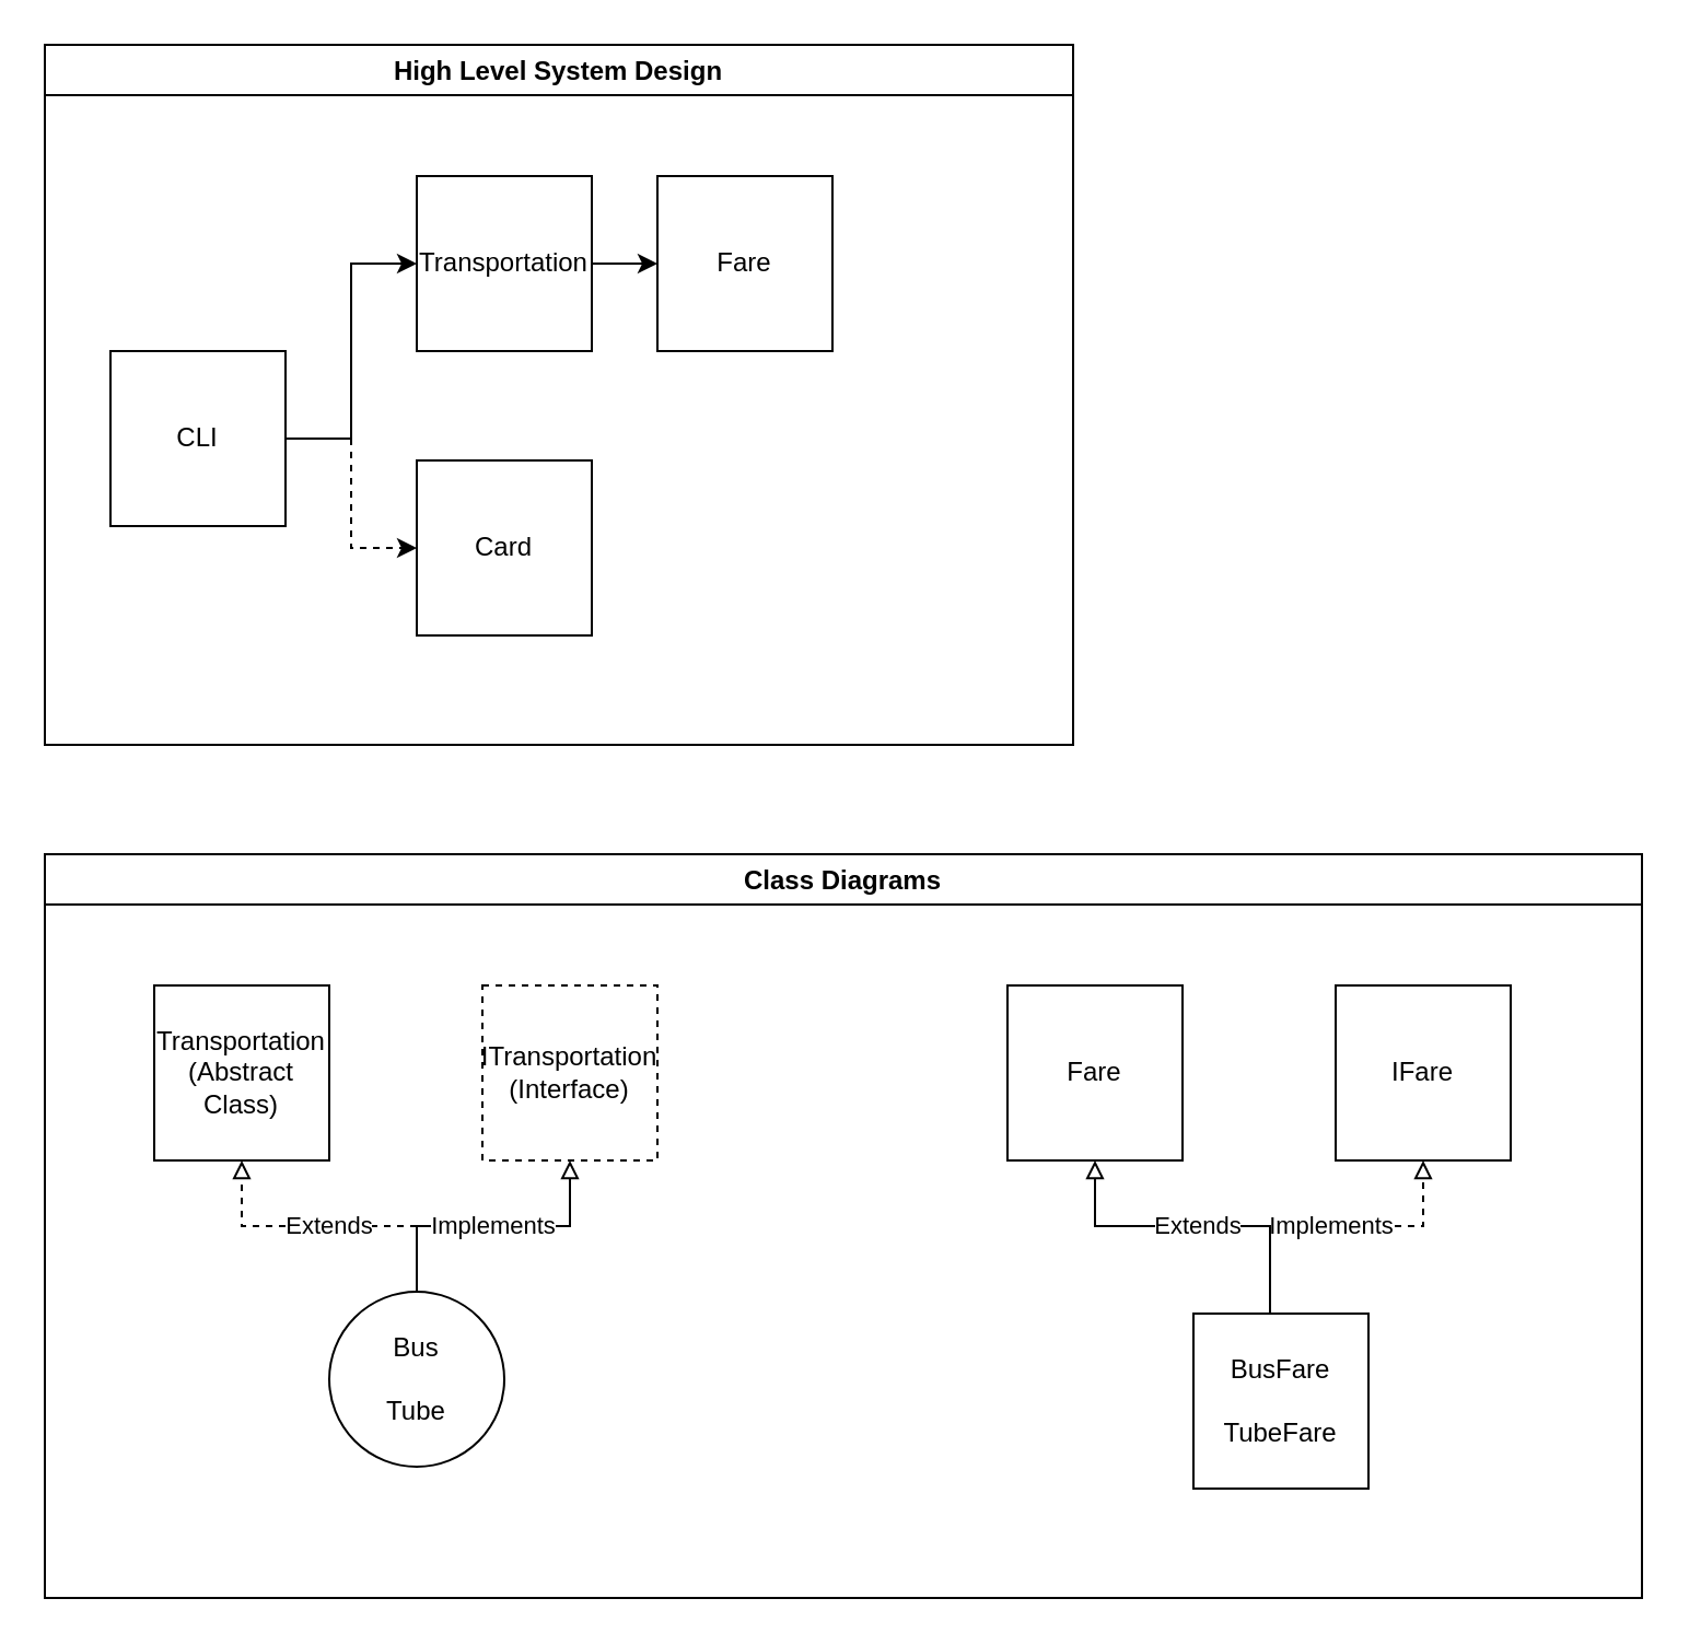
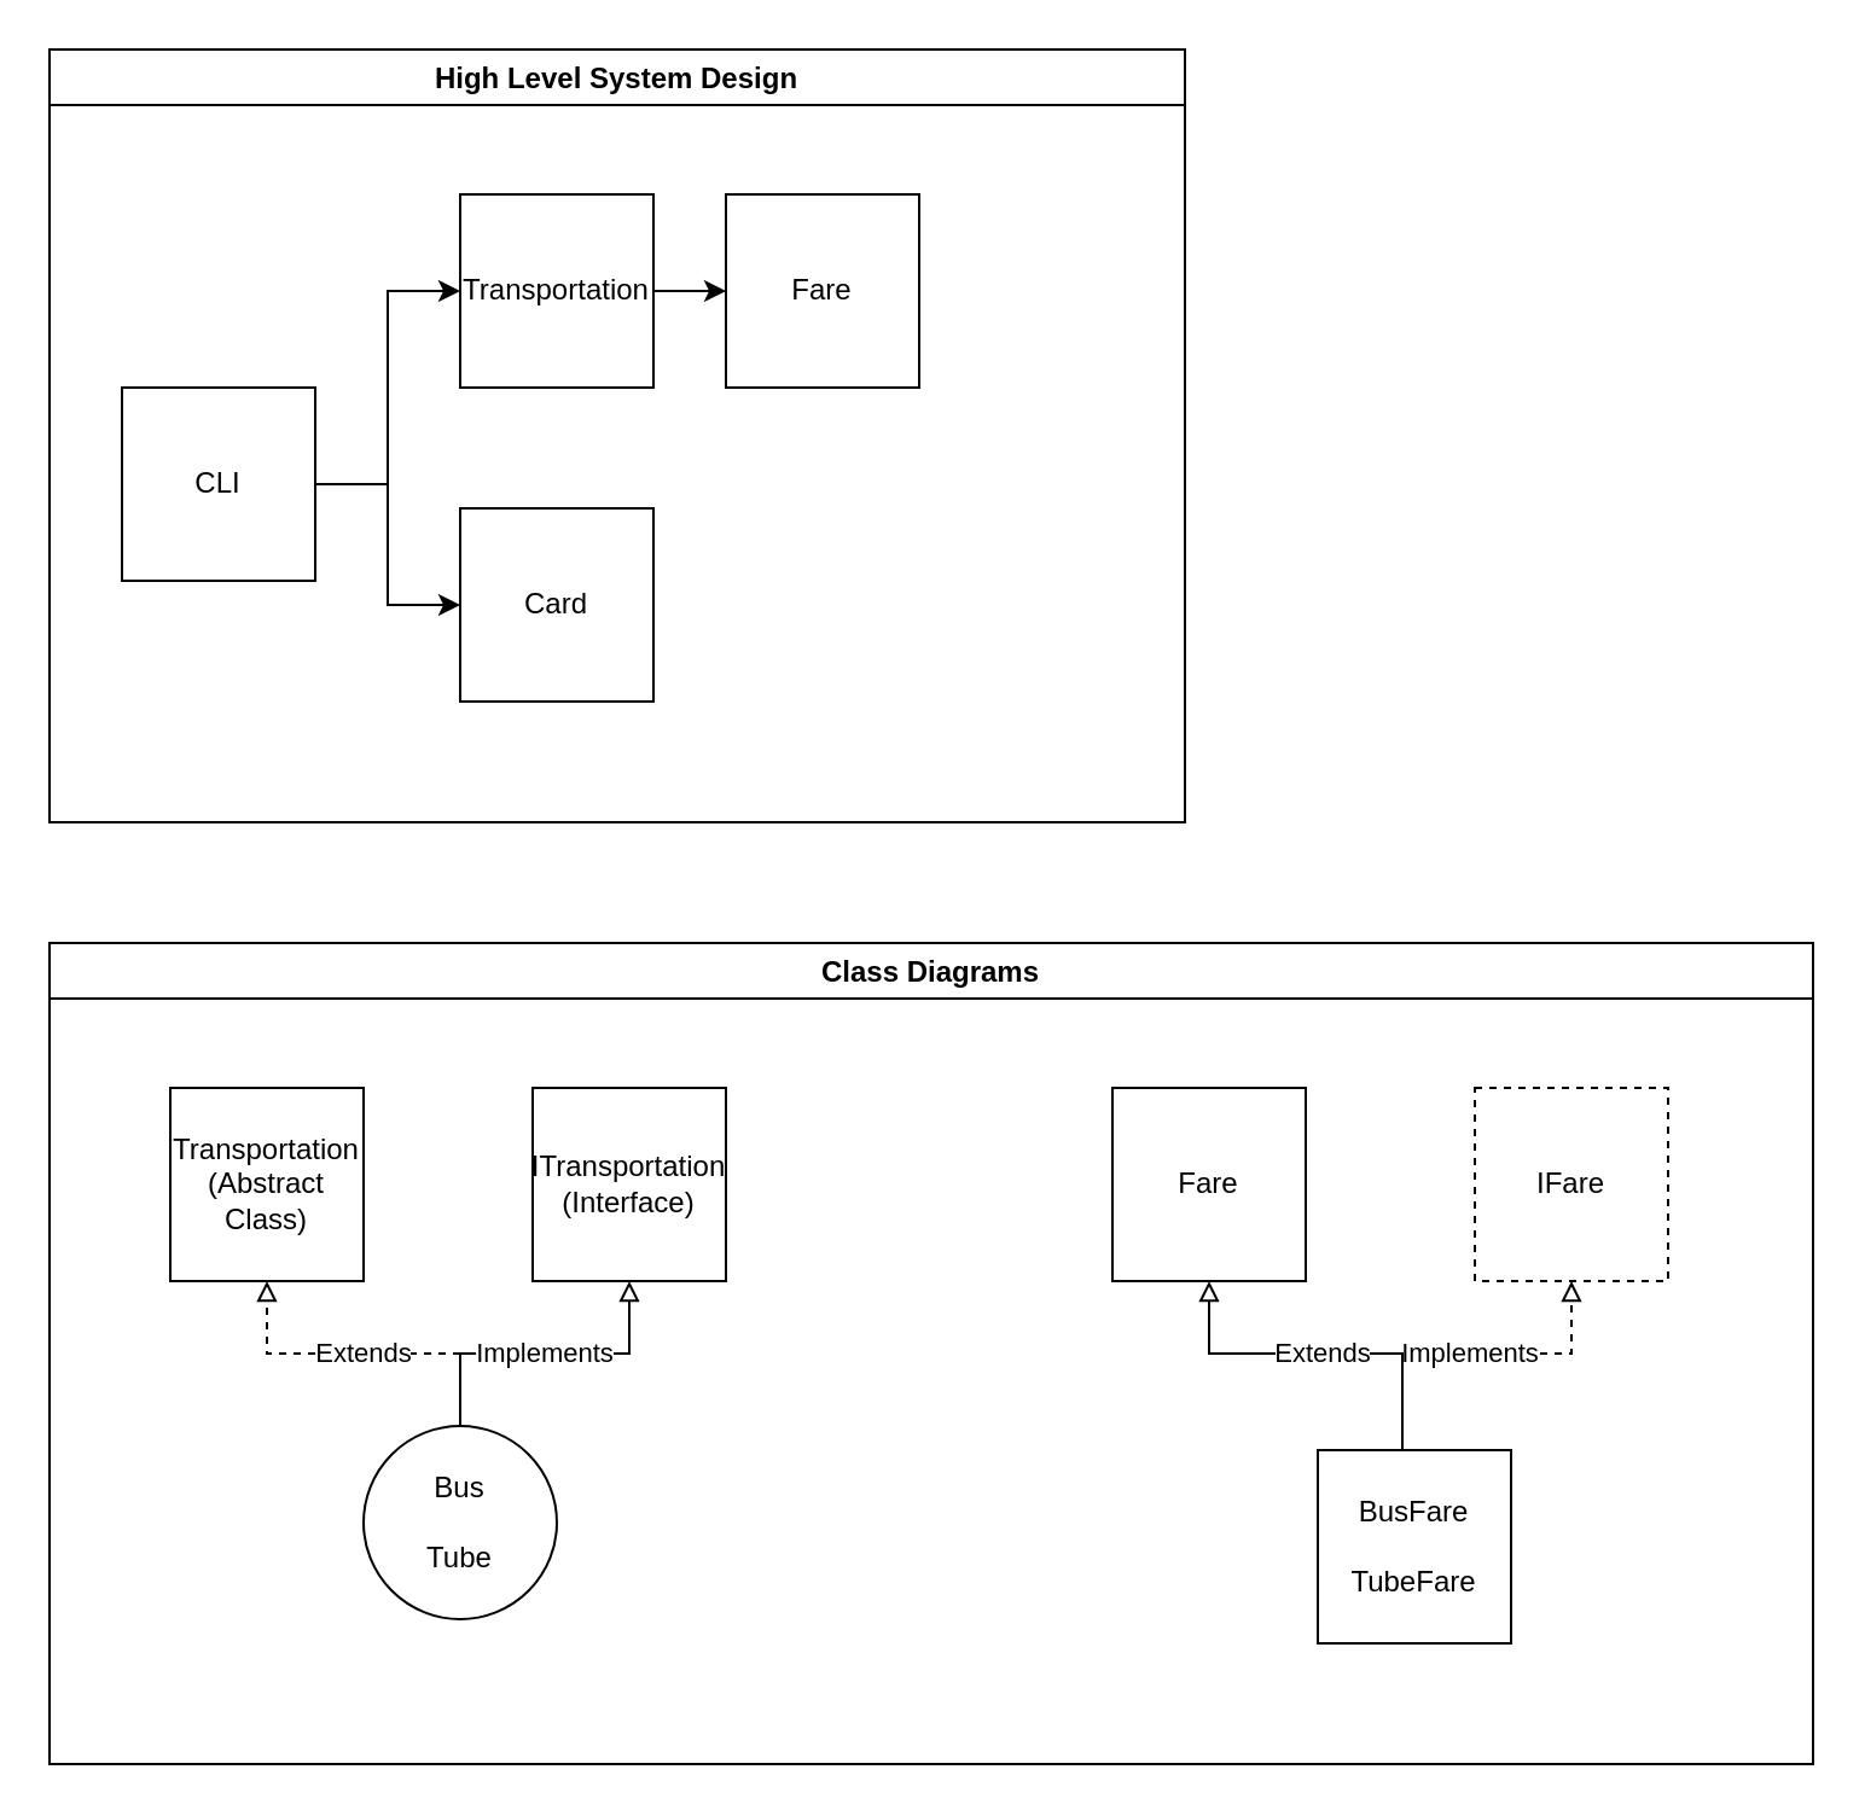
  <mxCell id="0" />
  <mxCell id="1" parent="0" />
  <mxCell id="2" value="High Level System Design" style="swimlane;" vertex="1" parent="1"><mxGeometry x="20" y="20" width="470" height="320" as="geometry" /></mxCell>
  <mxCell id="3" value="&lt;div&gt;Transportation&lt;/div&gt;" style="whiteSpace=wrap;html=1;aspect=fixed;" vertex="1" parent="2"><mxGeometry x="170" y="60" width="80" height="80" as="geometry" /></mxCell>
  <mxCell id="4" value="CLI" style="whiteSpace=wrap;html=1;aspect=fixed;" vertex="1" parent="2"><mxGeometry x="30" y="140" width="80" height="80" as="geometry" /></mxCell>
  <mxCell id="5" value="Card" style="whiteSpace=wrap;html=1;aspect=fixed;" vertex="1" parent="2"><mxGeometry x="170" y="190" width="80" height="80" as="geometry" /></mxCell>
  <mxCell id="6" value="Fare" style="whiteSpace=wrap;html=1;aspect=fixed;" vertex="1" parent="2"><mxGeometry x="280" y="60" width="80" height="80" as="geometry" /></mxCell>
  <mxCell id="7" style="edgeStyle=orthogonalEdgeStyle;rounded=0;orthogonalLoop=1;jettySize=auto;html=1;entryX=0;entryY=0.5;entryDx=0;entryDy=0;" edge="1" source="3" target="6" parent="2"><mxGeometry relative="1" as="geometry" /></mxCell>
  <mxCell id="8" style="edgeStyle=orthogonalEdgeStyle;rounded=0;orthogonalLoop=1;jettySize=auto;html=1;exitX=1;exitY=0.5;exitDx=0;exitDy=0;entryX=0;entryY=0.5;entryDx=0;entryDy=0;" edge="1" source="4" target="3" parent="2"><mxGeometry relative="1" as="geometry" /></mxCell>
- <mxCell id="9" style="edgeStyle=orthogonalEdgeStyle;rounded=0;orthogonalLoop=1;jettySize=auto;html=1;dashed=1;" edge="1" source="4" target="5" parent="2"><mxGeometry relative="1" as="geometry" /></mxCell>
+ <mxCell id="9" style="edgeStyle=orthogonalEdgeStyle;rounded=0;orthogonalLoop=1;jettySize=auto;html=1;" edge="1" source="4" target="5" parent="2"><mxGeometry relative="1" as="geometry" /></mxCell>
  <mxCell id="10" value="Class Diagrams" style="swimlane;swimlaneLine=1;" vertex="1" parent="1"><mxGeometry x="20" y="390" width="730" height="340" as="geometry" /></mxCell>
  <mxCell id="11" value="&lt;div&gt;Extends&lt;/div&gt;" style="edgeStyle=orthogonalEdgeStyle;rounded=0;orthogonalLoop=1;jettySize=auto;html=1;entryX=0.5;entryY=1;entryDx=0;entryDy=0;endArrow=block;endFill=0;dashed=1;" edge="1" parent="10" source="14" target="15"><mxGeometry relative="1" as="geometry" /></mxCell>
  <mxCell id="12" value="&lt;div&gt;Implements&lt;/div&gt;" style="edgeStyle=orthogonalEdgeStyle;rounded=0;orthogonalLoop=1;jettySize=auto;html=1;exitX=0.5;exitY=0;exitDx=0;exitDy=0;entryX=0.5;entryY=1;entryDx=0;entryDy=0;endArrow=block;dashed=0;endFill=0;" edge="1" parent="10" source="14" target="16"><mxGeometry relative="1" as="geometry" /></mxCell>
  <mxCell id="13" value="&lt;div&gt;&lt;br&gt;&lt;/div&gt;" style="edgeLabel;html=1;align=center;verticalAlign=middle;resizable=0;points=[];" vertex="1" connectable="0" parent="12"><mxGeometry x="-0.283" y="-2" relative="1" as="geometry"><mxPoint x="32" y="3" as="offset" /></mxGeometry></mxCell>
  <mxCell id="14" value="&lt;div&gt;&lt;br&gt;&lt;/div&gt;&lt;div&gt;Bus&lt;/div&gt;&lt;div&gt;&amp;nbsp;&lt;br&gt;&lt;/div&gt;&lt;div&gt;Tube &lt;br&gt;&lt;/div&gt;&lt;div&gt;&lt;br&gt;&lt;/div&gt;" style="ellipse;whiteSpace=wrap;html=1;aspect=fixed;" vertex="1" parent="10"><mxGeometry x="130" y="200" width="80" height="80" as="geometry" /></mxCell>
  <mxCell id="15" value="&lt;div&gt;Transportation&lt;/div&gt;&lt;div&gt;(Abstract Class)&lt;br&gt;&lt;/div&gt;" style="whiteSpace=wrap;html=1;aspect=fixed;" vertex="1" parent="10"><mxGeometry x="50" y="60" width="80" height="80" as="geometry" /></mxCell>
- <mxCell id="16" value="&lt;div&gt;ITransportation&lt;/div&gt;&lt;div&gt;(Interface)&lt;/div&gt;" style="whiteSpace=wrap;html=1;aspect=fixed;dashed=1;" vertex="1" parent="10"><mxGeometry x="200" y="60" width="80" height="80" as="geometry" /></mxCell>
+ <mxCell id="16" value="&lt;div&gt;ITransportation&lt;/div&gt;&lt;div&gt;(Interface)&lt;/div&gt;" style="whiteSpace=wrap;html=1;aspect=fixed;" vertex="1" parent="10"><mxGeometry x="200" y="60" width="80" height="80" as="geometry" /></mxCell>
  <mxCell id="17" value="Fare" style="whiteSpace=wrap;html=1;aspect=fixed;" vertex="1" parent="10"><mxGeometry x="440" y="60" width="80" height="80" as="geometry" /></mxCell>
- <mxCell id="18" value="IFare" style="whiteSpace=wrap;html=1;aspect=fixed;" vertex="1" parent="10"><mxGeometry x="590" y="60" width="80" height="80" as="geometry" /></mxCell>
+ <mxCell id="18" value="IFare" style="whiteSpace=wrap;html=1;aspect=fixed;dashed=1;" vertex="1" parent="10"><mxGeometry x="590" y="60" width="80" height="80" as="geometry" /></mxCell>
  <mxCell id="19" value="&lt;div&gt;Implements&lt;/div&gt;" style="edgeStyle=orthogonalEdgeStyle;rounded=0;orthogonalLoop=1;jettySize=auto;html=1;dashed=1;endArrow=block;endFill=0;exitX=0.5;exitY=0;exitDx=0;exitDy=0;" edge="1" parent="10" source="20" target="18"><mxGeometry relative="1" as="geometry"><mxPoint x="560" y="190" as="sourcePoint" /><Array as="points"><mxPoint x="560" y="170" /><mxPoint x="630" y="170" /></Array></mxGeometry></mxCell>
  <mxCell id="20" value="&lt;div&gt;BusFare &lt;br&gt;&lt;/div&gt;&lt;div&gt;&lt;br&gt;&lt;/div&gt;&lt;div&gt;TubeFare&lt;/div&gt;" style="whiteSpace=wrap;html=1;aspect=fixed;" vertex="1" parent="10"><mxGeometry x="525" y="210" width="80" height="80" as="geometry" /></mxCell>
  <mxCell id="21" value="&lt;div&gt;Extends&lt;/div&gt;" style="edgeStyle=orthogonalEdgeStyle;rounded=0;orthogonalLoop=1;jettySize=auto;html=1;entryX=0.5;entryY=1;entryDx=0;entryDy=0;endArrow=block;endFill=0;exitX=0.5;exitY=0;exitDx=0;exitDy=0;" edge="1" parent="10" source="20" target="17"><mxGeometry relative="1" as="geometry"><mxPoint x="560" y="190" as="sourcePoint" /><mxPoint x="480" y="140" as="targetPoint" /><Array as="points"><mxPoint x="560" y="170" /><mxPoint x="480" y="170" /></Array></mxGeometry></mxCell>
